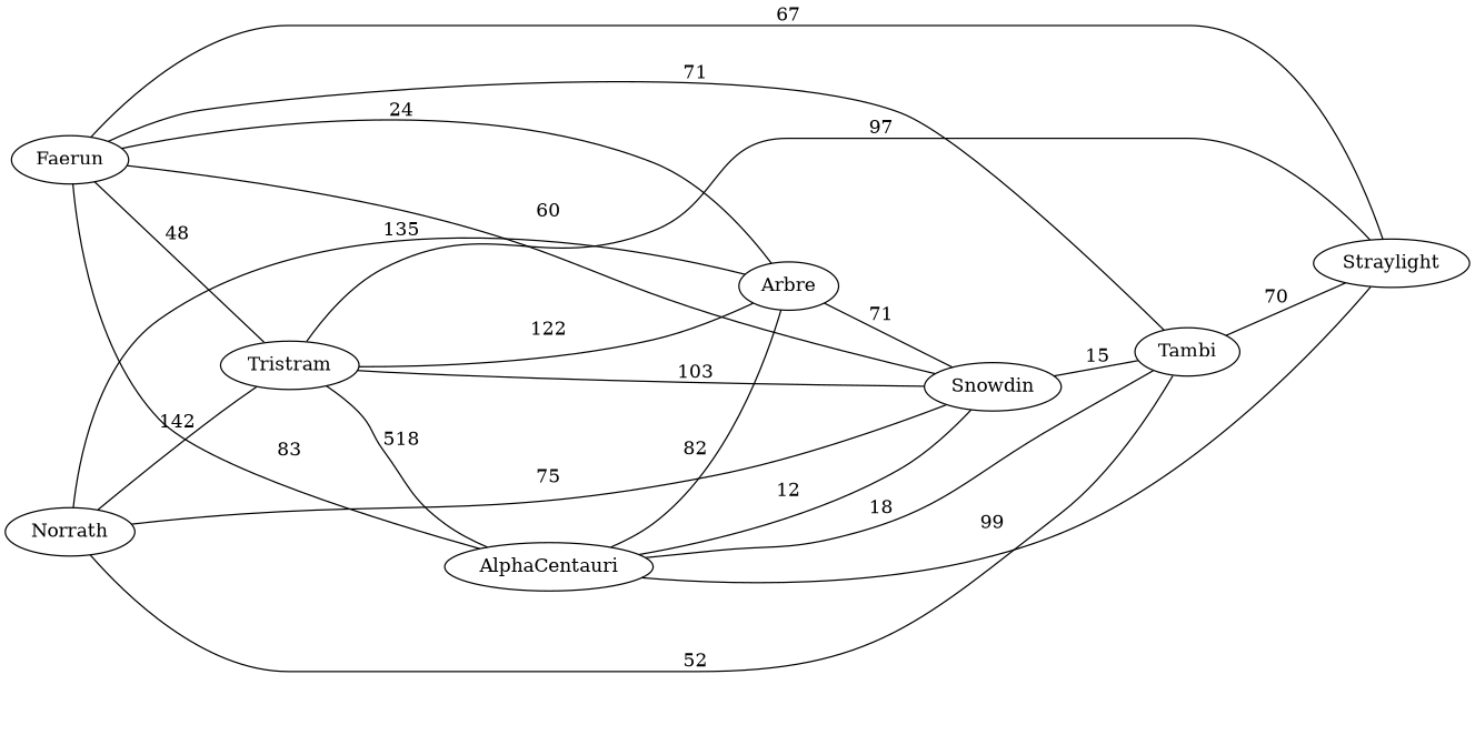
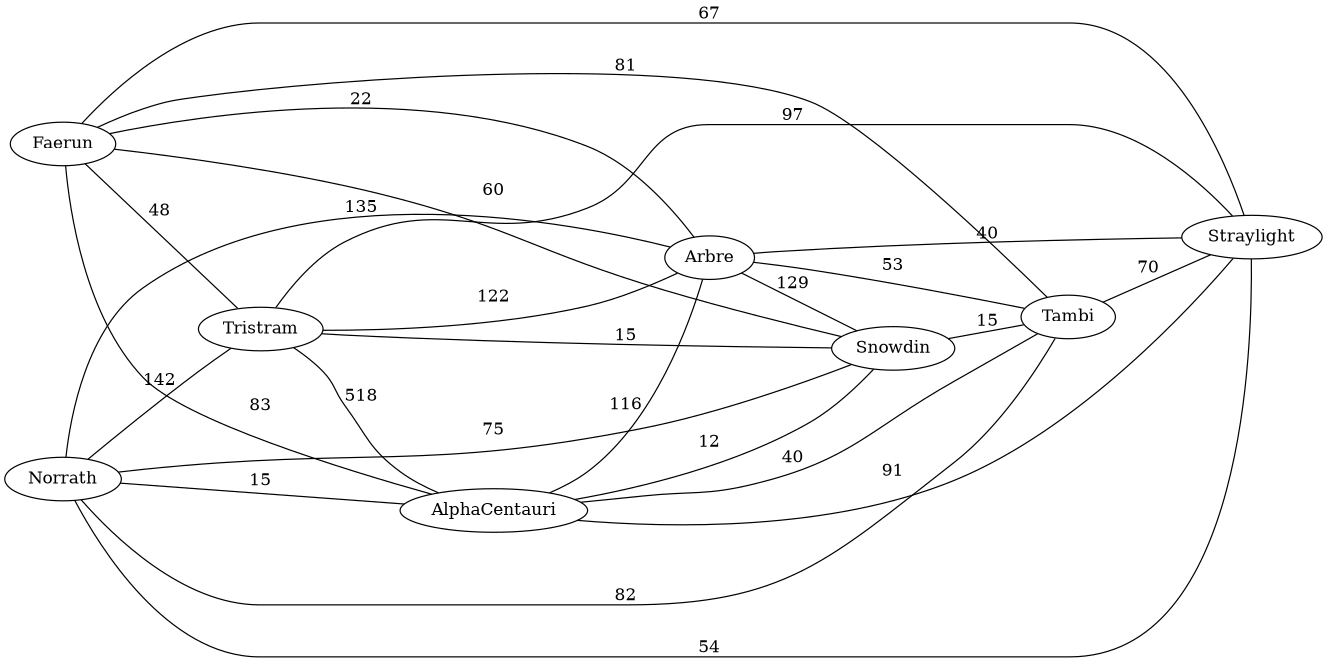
  graph {
    rankdir=LR
    Faerun
    Tristram
    AlphaCentauri
    Arbre
    Snowdin
    Tambi
    Straylight
    Norrath
    Faerun -- Tristram [label=48]
    Faerun -- AlphaCentauri [label=83]
-   Faerun -- Arbre [label=24]
+   Faerun -- Arbre [label=22]
    Faerun -- Snowdin [label=60]
-   Faerun -- Tambi [label=71]
+   Faerun -- Tambi [label=81]
    Faerun -- Straylight [label=67]
    Tristram -- AlphaCentauri [label=518]
    Tristram -- Arbre [label=122]
-   Tristram -- Snowdin [label=103]
+   Tristram -- Snowdin [label=15]
    Tristram -- Straylight [label=97]
-   AlphaCentauri -- Arbre [label=82]
+   AlphaCentauri -- Arbre [label=116]
    AlphaCentauri -- Snowdin [label=12]
-   AlphaCentauri -- Tambi [label=18]
-   AlphaCentauri -- Straylight [label=99]
-   Arbre -- Snowdin [label=71]
+   AlphaCentauri -- Tambi [label=40]
+   AlphaCentauri -- Straylight [label=91]
+   Arbre -- Snowdin [label=129]
+   Arbre -- Tambi [label=53]
+   Arbre -- Straylight [label=40]
    Snowdin -- Tambi [label=15]
    Tambi -- Straylight [label=70]
    Norrath -- Tristram [label=142]
+   Norrath -- AlphaCentauri [label=15]
    Norrath -- Arbre [label=135]
    Norrath -- Snowdin [label=75]
-   Norrath -- Tambi [label=52]
+   Norrath -- Tambi [label=82]
+   Norrath -- Straylight [label=54]
  }
